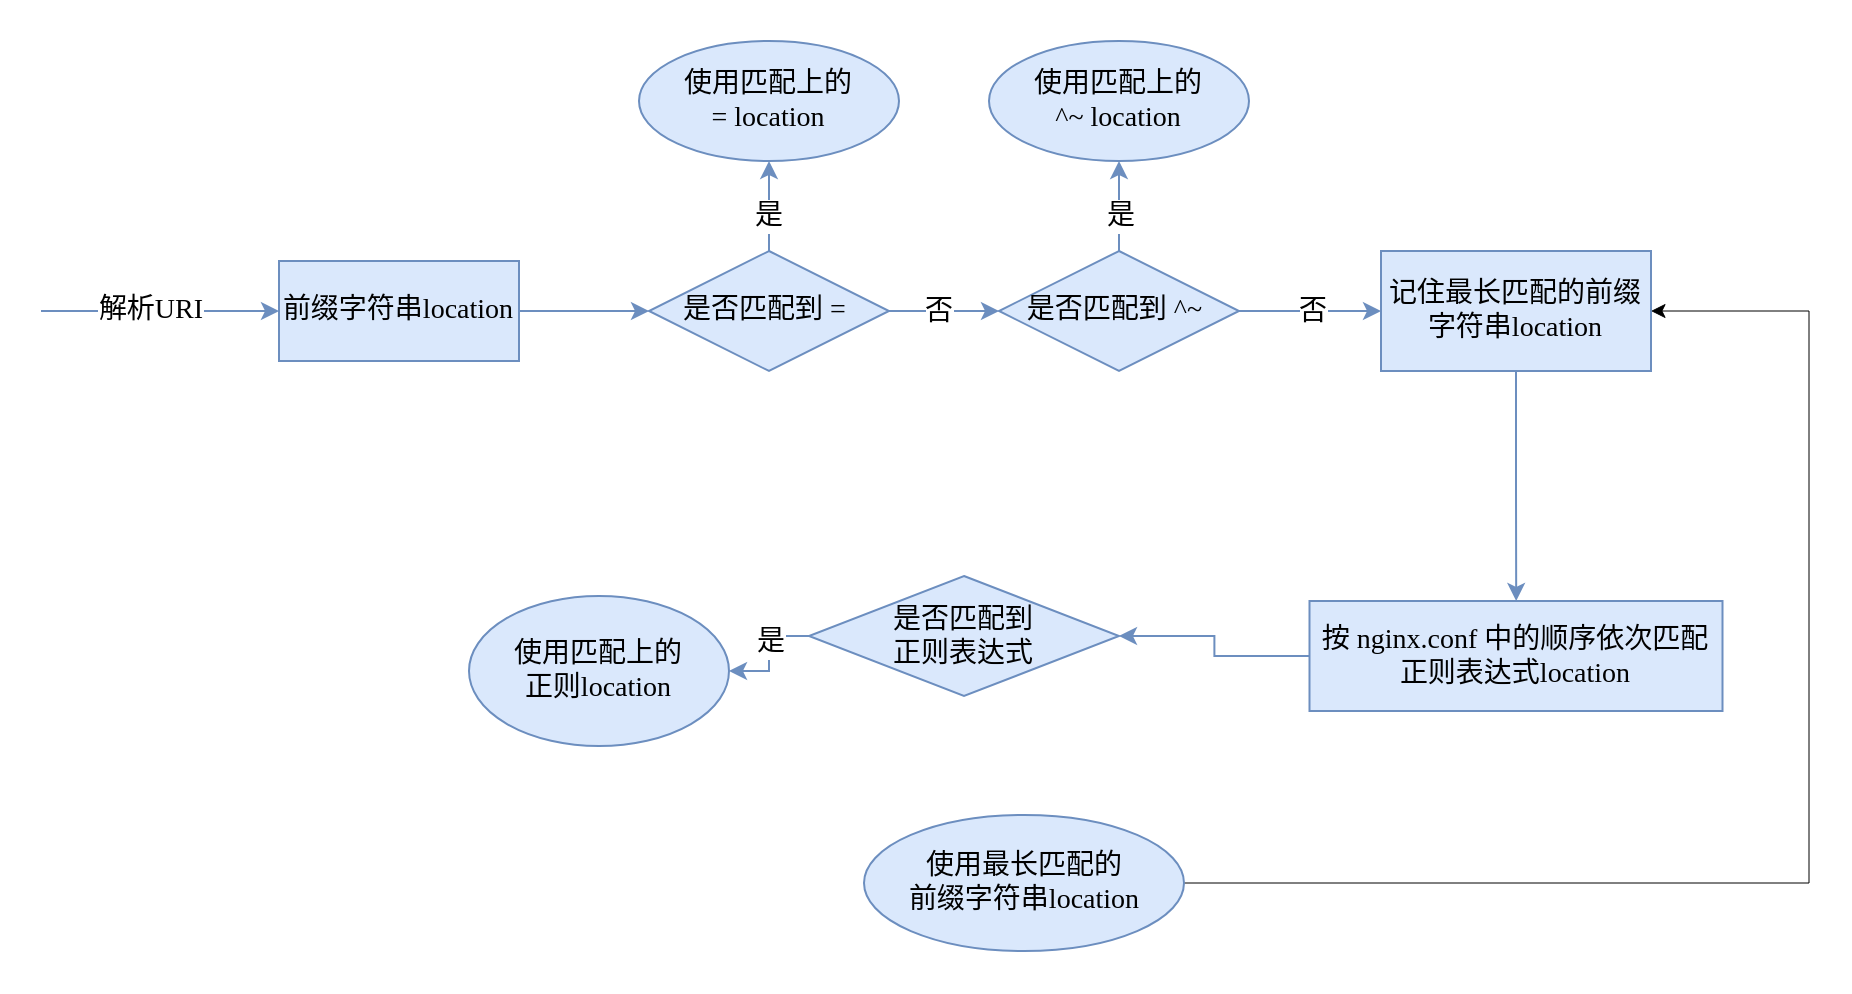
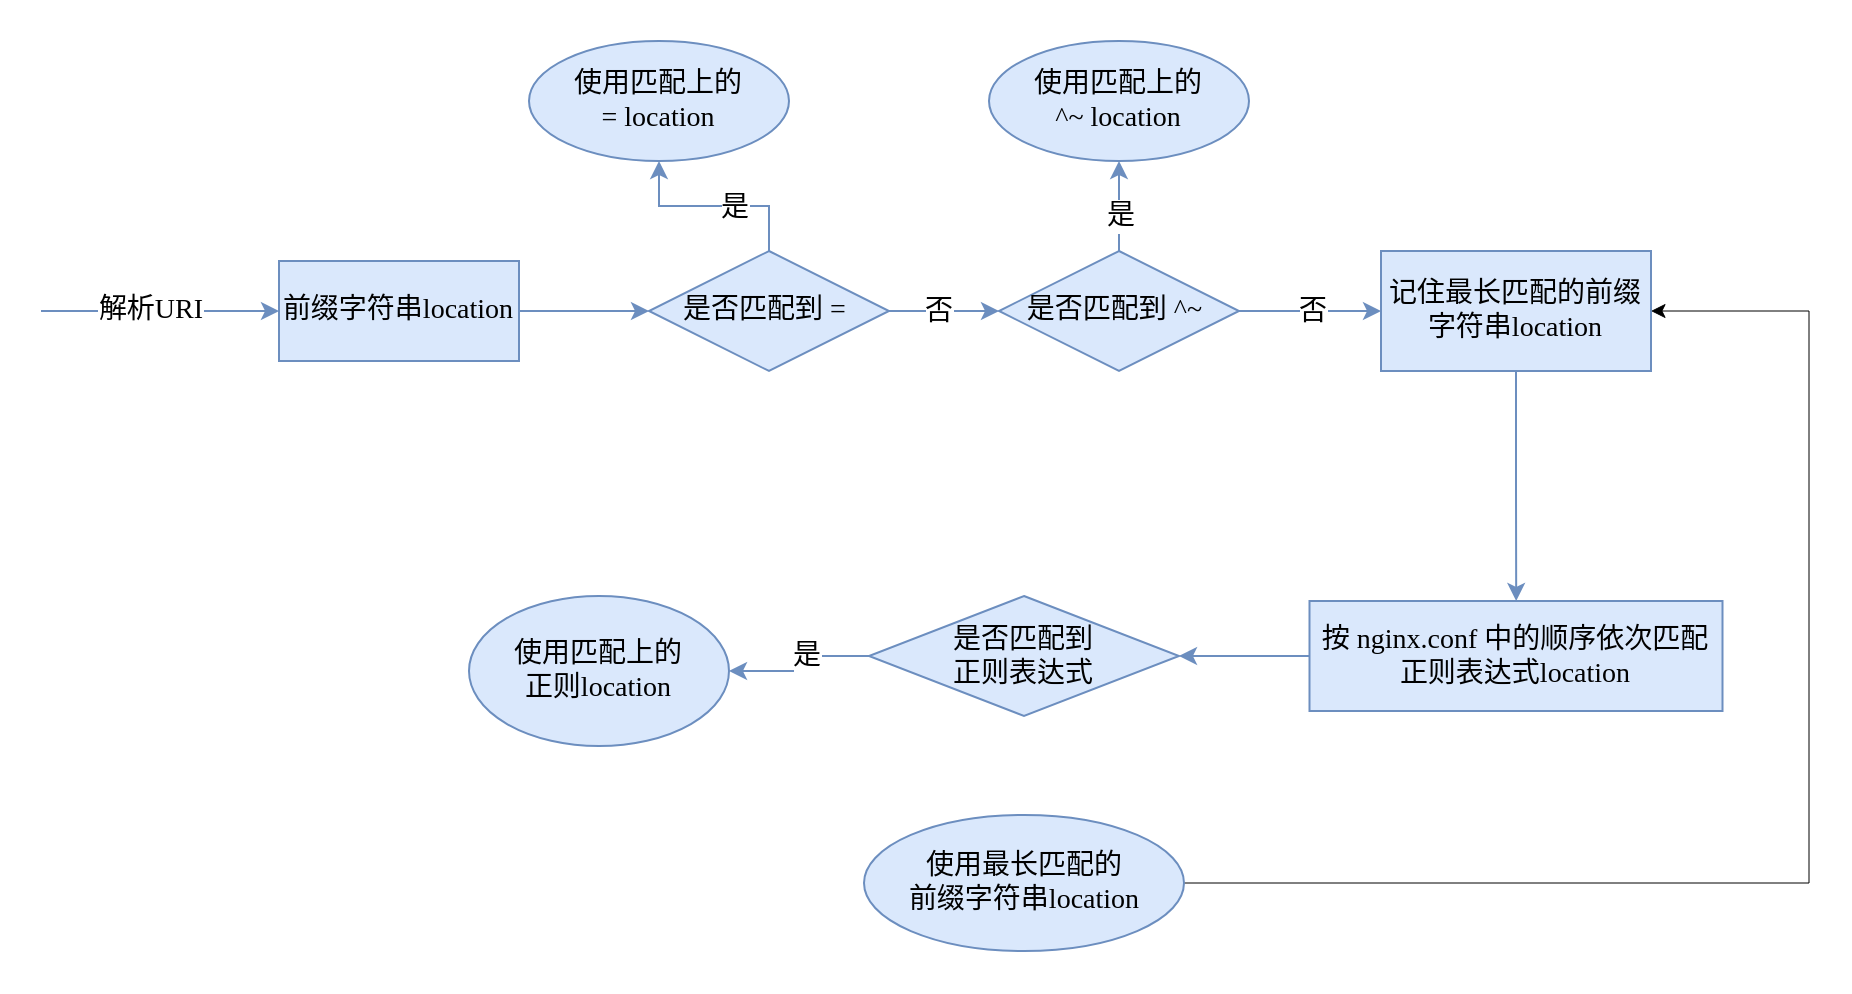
  <mxCell id="0" />
  <mxCell id="1" parent="0" />
  <mxCell id="2" value="" style="edgeStyle=orthogonalEdgeStyle;rounded=0;orthogonalLoop=1;jettySize=auto;html=1;fontFamily=Noto Serif SC;fontSource=https%3A%2F%2Ffonts.googleapis.com%2Fcss%3Ffamily%3DNoto%2BSerif%2BSC;fillColor=#dae8fc;strokeColor=#6c8ebf;" edge="1" parent="1" source="3" target="8"><mxGeometry relative="1" as="geometry" /></mxCell>
  <mxCell id="3" value="&lt;font style=&quot;font-size: 14px;&quot; data-font-src=&quot;https://fonts.googleapis.com/css?family=Noto+Serif+SC&quot;&gt;前缀字符串location&lt;/font&gt;" style="whiteSpace=wrap;html=1;fontFamily=Noto Serif SC;fontSource=https%3A%2F%2Ffonts.googleapis.com%2Fcss%3Ffamily%3DNoto%2BSerif%2BSC;fillColor=#dae8fc;strokeColor=#6c8ebf;" vertex="1" parent="1"><mxGeometry x="139" y="130" width="120" height="50" as="geometry" /></mxCell>
  <mxCell id="4" value="" style="edgeStyle=orthogonalEdgeStyle;rounded=0;orthogonalLoop=1;jettySize=auto;html=1;fontFamily=Noto Serif SC;fontSource=https%3A%2F%2Ffonts.googleapis.com%2Fcss%3Ffamily%3DNoto%2BSerif%2BSC;fillColor=#dae8fc;strokeColor=#6c8ebf;" edge="1" parent="1" source="8" target="9"><mxGeometry relative="1" as="geometry" /></mxCell>
  <mxCell id="5" value="是" style="edgeLabel;html=1;align=center;verticalAlign=middle;resizable=0;points=[];fontSize=14;fontFamily=Noto Serif SC;" vertex="1" connectable="0" parent="4"><mxGeometry x="-0.2" y="1" relative="1" as="geometry"><mxPoint as="offset" /></mxGeometry></mxCell>
  <mxCell id="6" value="" style="edgeStyle=orthogonalEdgeStyle;rounded=0;orthogonalLoop=1;jettySize=auto;html=1;fontFamily=Noto Serif SC;fontSource=https%3A%2F%2Ffonts.googleapis.com%2Fcss%3Ffamily%3DNoto%2BSerif%2BSC;fillColor=#dae8fc;strokeColor=#6c8ebf;" edge="1" parent="1" source="8" target="14"><mxGeometry relative="1" as="geometry" /></mxCell>
  <mxCell id="7" value="否" style="edgeLabel;html=1;align=center;verticalAlign=middle;resizable=0;points=[];fontSize=14;fontFamily=Noto Serif SC;" vertex="1" connectable="0" parent="6"><mxGeometry x="-0.121" relative="1" as="geometry"><mxPoint as="offset" /></mxGeometry></mxCell>
  <mxCell id="8" value="&lt;font style=&quot;font-size: 14px;&quot; data-font-src=&quot;https://fonts.googleapis.com/css?family=Noto+Serif+SC&quot;&gt;是否匹配到 =&amp;nbsp;&lt;/font&gt;" style="rhombus;whiteSpace=wrap;html=1;fontFamily=Noto Serif SC;fontSource=https%3A%2F%2Ffonts.googleapis.com%2Fcss%3Ffamily%3DNoto%2BSerif%2BSC;fillColor=#dae8fc;strokeColor=#6c8ebf;" vertex="1" parent="1"><mxGeometry x="324" y="125" width="120" height="60" as="geometry" /></mxCell>
- <mxCell id="9" value="&lt;font style=&quot;font-size: 14px;&quot; data-font-src=&quot;https://fonts.googleapis.com/css?family=Noto+Serif+SC&quot;&gt;使用匹配上的&lt;br&gt;= location&lt;/font&gt;" style="ellipse;whiteSpace=wrap;html=1;fontFamily=Noto Serif SC;fontSource=https%3A%2F%2Ffonts.googleapis.com%2Fcss%3Ffamily%3DNoto%2BSerif%2BSC;fillColor=#dae8fc;strokeColor=#6c8ebf;" vertex="1" parent="1"><mxGeometry x="319" y="20" width="130" height="60" as="geometry" /></mxCell>
+ <mxCell id="9" value="&lt;font style=&quot;font-size: 14px;&quot; data-font-src=&quot;https://fonts.googleapis.com/css?family=Noto+Serif+SC&quot;&gt;使用匹配上的&lt;br&gt;= location&lt;/font&gt;" style="ellipse;whiteSpace=wrap;html=1;fontFamily=Noto Serif SC;fontSource=https%3A%2F%2Ffonts.googleapis.com%2Fcss%3Ffamily%3DNoto%2BSerif%2BSC;fillColor=#dae8fc;strokeColor=#6c8ebf;" vertex="1" parent="1"><mxGeometry x="264" y="20" width="130" height="60" as="geometry" /></mxCell>
  <mxCell id="10" value="" style="edgeStyle=orthogonalEdgeStyle;rounded=0;orthogonalLoop=1;jettySize=auto;html=1;fontFamily=Noto Serif SC;fontSource=https%3A%2F%2Ffonts.googleapis.com%2Fcss%3Ffamily%3DNoto%2BSerif%2BSC;fillColor=#dae8fc;strokeColor=#6c8ebf;" edge="1" parent="1" source="14" target="15"><mxGeometry relative="1" as="geometry" /></mxCell>
  <mxCell id="11" value="是" style="edgeLabel;html=1;align=center;verticalAlign=middle;resizable=0;points=[];fontSize=14;fontFamily=Noto Serif SC;" vertex="1" connectable="0" parent="10"><mxGeometry x="-0.188" relative="1" as="geometry"><mxPoint as="offset" /></mxGeometry></mxCell>
  <mxCell id="12" value="" style="edgeStyle=orthogonalEdgeStyle;rounded=0;orthogonalLoop=1;jettySize=auto;html=1;fontFamily=Noto Serif SC;fontSource=https%3A%2F%2Ffonts.googleapis.com%2Fcss%3Ffamily%3DNoto%2BSerif%2BSC;fillColor=#dae8fc;strokeColor=#6c8ebf;" edge="1" parent="1" source="14" target="17"><mxGeometry relative="1" as="geometry" /></mxCell>
  <mxCell id="13" value="否" style="edgeLabel;html=1;align=center;verticalAlign=middle;resizable=0;points=[];fontSize=14;fontFamily=Noto Serif SC;" vertex="1" connectable="0" parent="12"><mxGeometry x="-0.139" y="-1" relative="1" as="geometry"><mxPoint x="5" y="-1" as="offset" /></mxGeometry></mxCell>
  <mxCell id="14" value="&lt;font style=&quot;font-size: 14px;&quot; data-font-src=&quot;https://fonts.googleapis.com/css?family=Noto+Serif+SC&quot;&gt;是否匹配到 ^~&amp;nbsp;&lt;/font&gt;" style="rhombus;whiteSpace=wrap;html=1;fontFamily=Noto Serif SC;fontSource=https%3A%2F%2Ffonts.googleapis.com%2Fcss%3Ffamily%3DNoto%2BSerif%2BSC;fillColor=#dae8fc;strokeColor=#6c8ebf;" vertex="1" parent="1"><mxGeometry x="499" y="125" width="120" height="60" as="geometry" /></mxCell>
  <mxCell id="15" value="&lt;font style=&quot;font-size: 14px;&quot; data-font-src=&quot;https://fonts.googleapis.com/css?family=Noto+Serif+SC&quot;&gt;使用匹配上的&lt;br&gt;^~ location&lt;/font&gt;" style="ellipse;whiteSpace=wrap;html=1;fontFamily=Noto Serif SC;fontSource=https%3A%2F%2Ffonts.googleapis.com%2Fcss%3Ffamily%3DNoto%2BSerif%2BSC;fillColor=#dae8fc;strokeColor=#6c8ebf;" vertex="1" parent="1"><mxGeometry x="494" y="20" width="130" height="60" as="geometry" /></mxCell>
  <mxCell id="16" value="" style="edgeStyle=orthogonalEdgeStyle;rounded=0;orthogonalLoop=1;jettySize=auto;html=1;fontFamily=Noto Serif SC;fontSource=https%3A%2F%2Ffonts.googleapis.com%2Fcss%3Ffamily%3DNoto%2BSerif%2BSC;fillColor=#dae8fc;strokeColor=#6c8ebf;" edge="1" parent="1" source="17" target="19"><mxGeometry relative="1" as="geometry" /></mxCell>
  <mxCell id="17" value="&lt;font style=&quot;font-size: 14px;&quot; data-font-src=&quot;https://fonts.googleapis.com/css?family=Noto+Serif+SC&quot;&gt;记住最长匹配的前缀字符串location&lt;/font&gt;" style="whiteSpace=wrap;html=1;fontFamily=Noto Serif SC;fontSource=https%3A%2F%2Ffonts.googleapis.com%2Fcss%3Ffamily%3DNoto%2BSerif%2BSC;fillColor=#dae8fc;strokeColor=#6c8ebf;" vertex="1" parent="1"><mxGeometry x="690" y="125" width="135" height="60" as="geometry" /></mxCell>
  <mxCell id="18" value="" style="edgeStyle=orthogonalEdgeStyle;rounded=0;orthogonalLoop=1;jettySize=auto;html=1;fontFamily=Noto Serif SC;fontSource=https%3A%2F%2Ffonts.googleapis.com%2Fcss%3Ffamily%3DNoto%2BSerif%2BSC;fillColor=#dae8fc;strokeColor=#6c8ebf;" edge="1" parent="1" source="19" target="22"><mxGeometry relative="1" as="geometry" /></mxCell>
  <mxCell id="19" value="&lt;font data-font-src=&quot;https://fonts.googleapis.com/css?family=Noto+Serif+SC&quot; style=&quot;font-size: 14px;&quot;&gt;按 nginx.conf 中的顺序依次匹配正则表达式location&lt;/font&gt;" style="whiteSpace=wrap;html=1;fontFamily=Noto Serif SC;fontSource=https%3A%2F%2Ffonts.googleapis.com%2Fcss%3Ffamily%3DNoto%2BSerif%2BSC;fillColor=#dae8fc;strokeColor=#6c8ebf;" vertex="1" parent="1"><mxGeometry x="654.25" y="300" width="206.5" height="55" as="geometry" /></mxCell>
  <mxCell id="20" value="" style="edgeStyle=orthogonalEdgeStyle;rounded=0;orthogonalLoop=1;jettySize=auto;html=1;fontFamily=Noto Serif SC;fontSource=https%3A%2F%2Ffonts.googleapis.com%2Fcss%3Ffamily%3DNoto%2BSerif%2BSC;fillColor=#dae8fc;strokeColor=#6c8ebf;" edge="1" parent="1" source="22" target="23"><mxGeometry relative="1" as="geometry" /></mxCell>
  <mxCell id="21" value="是" style="edgeLabel;html=1;align=center;verticalAlign=middle;resizable=0;points=[];fontSize=14;fontFamily=Noto Serif SC;" vertex="1" connectable="0" parent="20"><mxGeometry x="-0.183" relative="1" as="geometry"><mxPoint as="offset" /></mxGeometry></mxCell>
- <mxCell id="22" value="&lt;font data-font-src=&quot;https://fonts.googleapis.com/css?family=Noto+Serif+SC&quot; style=&quot;font-size: 14px;&quot;&gt;是否匹配到&lt;br&gt;正则表达式&lt;/font&gt;" style="rhombus;whiteSpace=wrap;html=1;fontFamily=Noto Serif SC;fontSource=https%3A%2F%2Ffonts.googleapis.com%2Fcss%3Ffamily%3DNoto%2BSerif%2BSC;fillColor=#dae8fc;strokeColor=#6c8ebf;" vertex="1" parent="1"><mxGeometry x="404" y="287.5" width="155" height="60" as="geometry" /></mxCell>
+ <mxCell id="22" value="&lt;font data-font-src=&quot;https://fonts.googleapis.com/css?family=Noto+Serif+SC&quot; style=&quot;font-size: 14px;&quot;&gt;是否匹配到&lt;br&gt;正则表达式&lt;/font&gt;" style="rhombus;whiteSpace=wrap;html=1;fontFamily=Noto Serif SC;fontSource=https%3A%2F%2Ffonts.googleapis.com%2Fcss%3Ffamily%3DNoto%2BSerif%2BSC;fillColor=#dae8fc;strokeColor=#6c8ebf;" vertex="1" parent="1"><mxGeometry x="434" y="297.5" width="155" height="60" as="geometry" /></mxCell>
  <mxCell id="23" value="&lt;font data-font-src=&quot;https://fonts.googleapis.com/css?family=Noto+Serif+SC&quot; style=&quot;font-size: 14px;&quot;&gt;使用匹配上的&lt;br&gt;正则location&lt;/font&gt;" style="ellipse;whiteSpace=wrap;html=1;fontFamily=Noto Serif SC;fontSource=https%3A%2F%2Ffonts.googleapis.com%2Fcss%3Ffamily%3DNoto%2BSerif%2BSC;fillColor=#dae8fc;strokeColor=#6c8ebf;" vertex="1" parent="1"><mxGeometry x="234" y="297.5" width="130" height="75" as="geometry" /></mxCell>
  <mxCell id="24" style="edgeStyle=orthogonalEdgeStyle;rounded=0;orthogonalLoop=1;jettySize=auto;html=1;entryX=1;entryY=0.5;entryDx=0;entryDy=0;fontFamily=Noto Serif SC;fontSource=https%3A%2F%2Ffonts.googleapis.com%2Fcss%3Ffamily%3DNoto%2BSerif%2BSC;fontSize=14;jumpStyle=arc;dashed=0;strokeWidth=0.5;" edge="1" parent="1" source="25" target="17"><mxGeometry relative="1" as="geometry"><Array as="points"><mxPoint x="904" y="441" /><mxPoint x="904" y="155" /></Array></mxGeometry></mxCell>
  <mxCell id="25" value="&lt;font style=&quot;font-size: 14px;&quot; data-font-src=&quot;https://fonts.googleapis.com/css?family=Noto+Serif+SC&quot;&gt;使用最长匹配的&lt;br&gt;前缀字符串location&lt;/font&gt;" style="ellipse;whiteSpace=wrap;html=1;fontFamily=Noto Serif SC;fontSource=https%3A%2F%2Ffonts.googleapis.com%2Fcss%3Ffamily%3DNoto%2BSerif%2BSC;fillColor=#dae8fc;strokeColor=#6c8ebf;" vertex="1" parent="1"><mxGeometry x="431.5" y="407" width="160" height="68" as="geometry" /></mxCell>
  <mxCell id="26" value="" style="endArrow=classic;html=1;rounded=0;fontFamily=Noto Serif SC;fontSource=https%3A%2F%2Ffonts.googleapis.com%2Fcss%3Ffamily%3DNoto%2BSerif%2BSC;fontSize=14;entryX=0;entryY=0.5;entryDx=0;entryDy=0;fillColor=#dae8fc;strokeColor=#6c8ebf;" edge="1" parent="1" target="3"><mxGeometry width="50" height="50" relative="1" as="geometry"><mxPoint x="20" y="155" as="sourcePoint" /><mxPoint x="189" y="20" as="targetPoint" /></mxGeometry></mxCell>
  <mxCell id="27" value="解析URI" style="edgeLabel;html=1;align=center;verticalAlign=middle;resizable=0;points=[];fontSize=14;fontFamily=Noto Serif SC;" vertex="1" connectable="0" parent="26"><mxGeometry x="-0.165" y="1" relative="1" as="geometry"><mxPoint x="4" as="offset" /></mxGeometry></mxCell>
